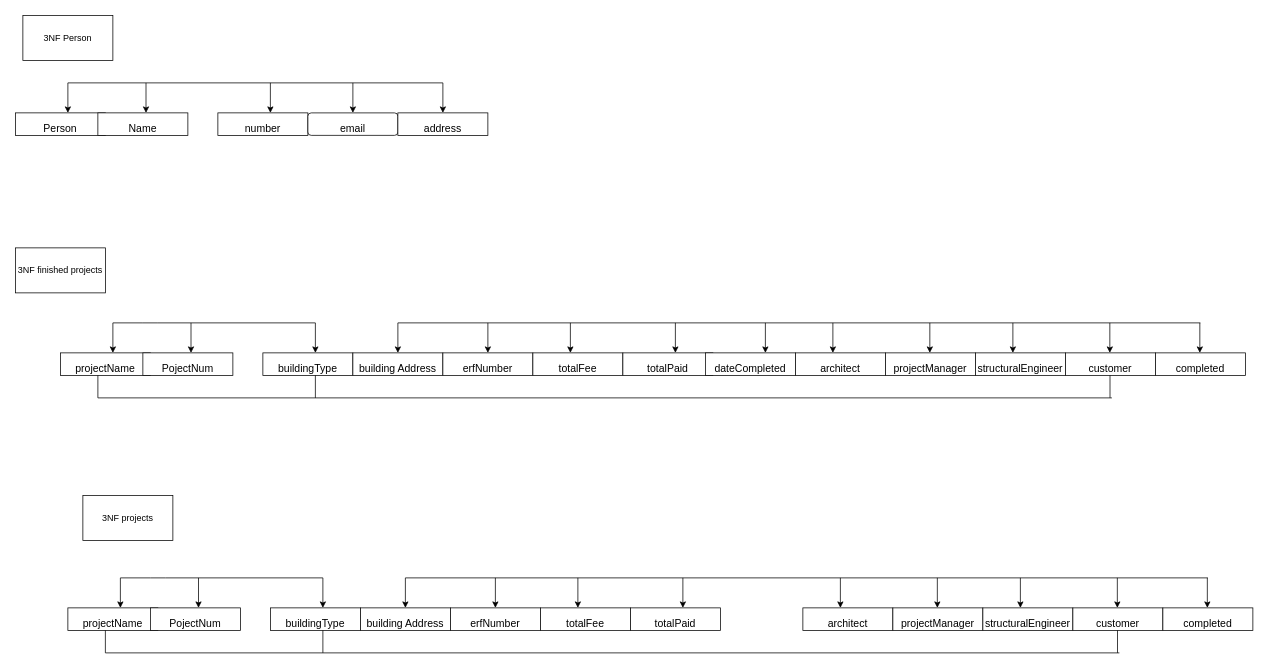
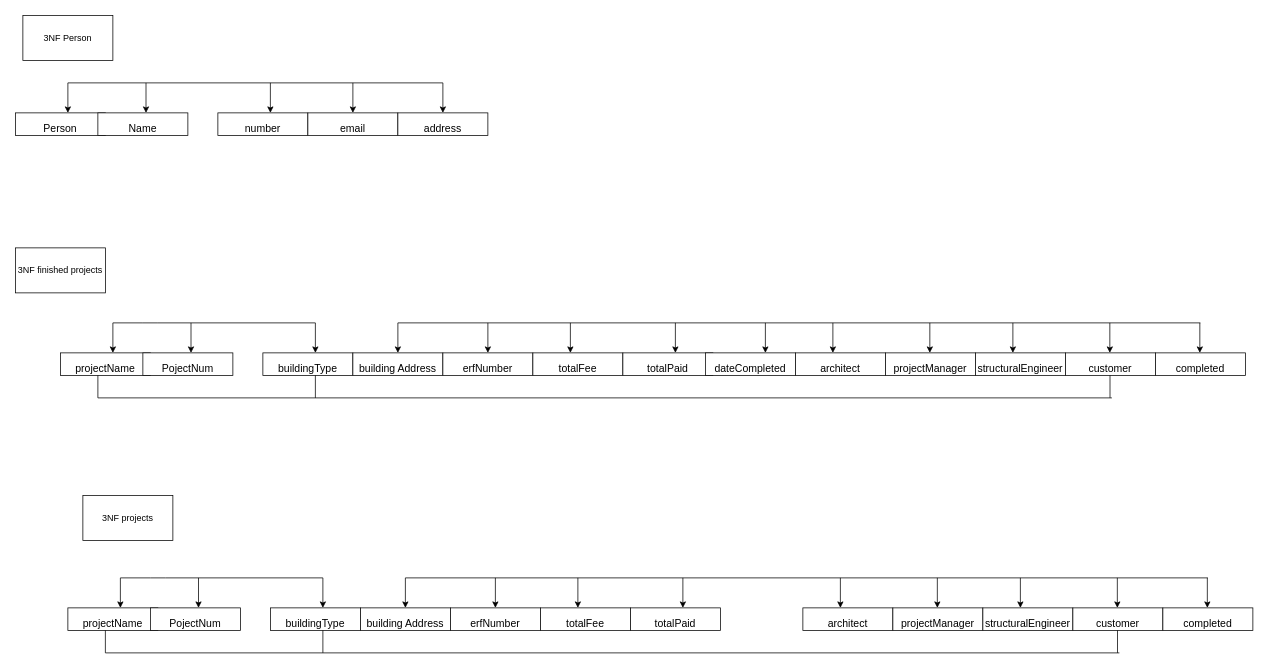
  <mxCell id="0" />
  <mxCell id="1" parent="0" />
  <mxCell id="2" value="3NF Person" style="rounded=0;whiteSpace=wrap;html=1;" parent="1" vertex="1"><mxGeometry x="30" y="20" width="120" height="60" as="geometry" /></mxCell>
  <mxCell id="3" value="&lt;span style=&quot;font-size: 14px&quot;&gt;Person&lt;/span&gt;" style="rounded=0;whiteSpace=wrap;html=1;fontSize=30;" parent="1" vertex="1"><mxGeometry x="20" y="150" width="120" height="30" as="geometry" /></mxCell>
  <mxCell id="4" value="&lt;span style=&quot;font-size: 14px&quot;&gt;Name&lt;/span&gt;" style="rounded=0;whiteSpace=wrap;html=1;fontSize=30;" parent="1" vertex="1"><mxGeometry x="130" y="150" width="120" height="30" as="geometry" /></mxCell>
  <mxCell id="5" value="&lt;span style=&quot;font-size: 14px&quot;&gt;number&lt;/span&gt;" style="rounded=0;whiteSpace=wrap;html=1;fontSize=30;" parent="1" vertex="1"><mxGeometry x="290" y="150" width="120" height="30" as="geometry" /></mxCell>
- <mxCell id="6" value="&lt;span style=&quot;font-size: 14px&quot;&gt;email&lt;/span&gt;" style="whiteSpace=wrap;html=1;fontSize=30;rounded=1;" parent="1" vertex="1"><mxGeometry x="410" y="150" width="120" height="30" as="geometry" /></mxCell>
+ <mxCell id="6" value="&lt;span style=&quot;font-size: 14px&quot;&gt;email&lt;/span&gt;" style="rounded=0;whiteSpace=wrap;html=1;fontSize=30;" parent="1" vertex="1"><mxGeometry x="410" y="150" width="120" height="30" as="geometry" /></mxCell>
  <mxCell id="7" value="&lt;span style=&quot;font-size: 14px&quot;&gt;address&lt;/span&gt;" style="rounded=0;whiteSpace=wrap;html=1;fontSize=30;" parent="1" vertex="1"><mxGeometry x="530" y="150" width="120" height="30" as="geometry" /></mxCell>
  <mxCell id="8" value="" style="endArrow=none;html=1;fontSize=30;" parent="1" edge="1"><mxGeometry width="50" height="50" relative="1" as="geometry"><mxPoint x="90" y="110" as="sourcePoint" /><mxPoint x="590" y="110" as="targetPoint" /></mxGeometry></mxCell>
  <mxCell id="9" value="" style="endArrow=classic;html=1;fontSize=30;entryX=0.5;entryY=0;entryDx=0;entryDy=0;" parent="1" target="6" edge="1"><mxGeometry width="50" height="50" relative="1" as="geometry"><mxPoint x="470" y="110" as="sourcePoint" /><mxPoint x="500" y="170" as="targetPoint" /></mxGeometry></mxCell>
  <mxCell id="10" value="" style="endArrow=classic;html=1;fontSize=30;entryX=0.5;entryY=0;entryDx=0;entryDy=0;" parent="1" target="7" edge="1"><mxGeometry width="50" height="50" relative="1" as="geometry"><mxPoint x="590" y="110" as="sourcePoint" /><mxPoint x="480" y="160" as="targetPoint" /></mxGeometry></mxCell>
  <mxCell id="11" value="" style="endArrow=classic;html=1;fontSize=30;entryX=0.5;entryY=0;entryDx=0;entryDy=0;" parent="1" edge="1"><mxGeometry width="50" height="50" relative="1" as="geometry"><mxPoint x="360" y="110" as="sourcePoint" /><mxPoint x="360" y="150" as="targetPoint" /></mxGeometry></mxCell>
  <mxCell id="12" value="" style="endArrow=classic;html=1;fontSize=30;entryX=0.5;entryY=0;entryDx=0;entryDy=0;" parent="1" edge="1"><mxGeometry width="50" height="50" relative="1" as="geometry"><mxPoint x="194.17" y="110" as="sourcePoint" /><mxPoint x="194.17" y="150" as="targetPoint" /></mxGeometry></mxCell>
  <mxCell id="13" value="" style="endArrow=classic;html=1;fontSize=30;entryX=0.5;entryY=0;entryDx=0;entryDy=0;" parent="1" edge="1"><mxGeometry width="50" height="50" relative="1" as="geometry"><mxPoint x="90" y="110" as="sourcePoint" /><mxPoint x="90" y="150" as="targetPoint" /></mxGeometry></mxCell>
  <mxCell id="14" value="3NF finished projects" style="rounded=0;whiteSpace=wrap;html=1;" parent="1" vertex="1"><mxGeometry x="20" y="330" width="120" height="60" as="geometry" /></mxCell>
  <mxCell id="15" value="&lt;span style=&quot;font-size: 14px&quot;&gt;projectName&lt;/span&gt;" style="rounded=0;whiteSpace=wrap;html=1;fontSize=30;" parent="1" vertex="1"><mxGeometry x="80" y="470" width="120" height="30" as="geometry" /></mxCell>
  <mxCell id="16" value="&lt;span style=&quot;font-size: 14px&quot;&gt;PojectNum&lt;/span&gt;" style="rounded=0;whiteSpace=wrap;html=1;fontSize=30;" parent="1" vertex="1"><mxGeometry x="190" y="470" width="120" height="30" as="geometry" /></mxCell>
  <mxCell id="17" value="&lt;span style=&quot;font-size: 14px&quot;&gt;buildingType&lt;/span&gt;" style="rounded=0;whiteSpace=wrap;html=1;fontSize=30;" parent="1" vertex="1"><mxGeometry x="350" y="470" width="120" height="30" as="geometry" /></mxCell>
  <mxCell id="18" value="&lt;span style=&quot;font-size: 14px&quot;&gt;building Address&lt;/span&gt;" style="rounded=0;whiteSpace=wrap;html=1;fontSize=30;" parent="1" vertex="1"><mxGeometry x="470" y="470" width="120" height="30" as="geometry" /></mxCell>
  <mxCell id="19" value="&lt;span style=&quot;font-size: 14px&quot;&gt;erfNumber&lt;/span&gt;" style="rounded=0;whiteSpace=wrap;html=1;fontSize=30;" parent="1" vertex="1"><mxGeometry x="590" y="470" width="120" height="30" as="geometry" /></mxCell>
  <mxCell id="20" value="&lt;span style=&quot;font-size: 14px&quot;&gt;totalFee&lt;/span&gt;" style="rounded=0;whiteSpace=wrap;html=1;fontSize=30;" parent="1" vertex="1"><mxGeometry x="710" y="470" width="120" height="30" as="geometry" /></mxCell>
  <mxCell id="21" value="&lt;span style=&quot;font-size: 14px&quot;&gt;totalPaid&lt;br&gt;&lt;/span&gt;" style="rounded=0;whiteSpace=wrap;html=1;fontSize=30;" parent="1" vertex="1"><mxGeometry x="830" y="470" width="120" height="30" as="geometry" /></mxCell>
  <mxCell id="22" value="&lt;span style=&quot;font-size: 14px&quot;&gt;dateCompleted&lt;/span&gt;" style="rounded=0;whiteSpace=wrap;html=1;fontSize=30;" parent="1" vertex="1"><mxGeometry x="940" y="470" width="120" height="30" as="geometry" /></mxCell>
  <mxCell id="23" value="" style="endArrow=none;html=1;fontSize=30;" parent="1" edge="1"><mxGeometry width="50" height="50" relative="1" as="geometry"><mxPoint x="530" y="430" as="sourcePoint" /><mxPoint x="1600" y="430" as="targetPoint" /></mxGeometry></mxCell>
  <mxCell id="24" value="" style="endArrow=classic;html=1;fontSize=30;entryX=0.5;entryY=0;entryDx=0;entryDy=0;" parent="1" target="18" edge="1"><mxGeometry width="50" height="50" relative="1" as="geometry"><mxPoint x="530" y="430" as="sourcePoint" /><mxPoint x="560" y="490" as="targetPoint" /></mxGeometry></mxCell>
  <mxCell id="25" value="" style="endArrow=classic;html=1;fontSize=30;entryX=0.5;entryY=0;entryDx=0;entryDy=0;" parent="1" target="19" edge="1"><mxGeometry width="50" height="50" relative="1" as="geometry"><mxPoint x="650" y="430" as="sourcePoint" /><mxPoint x="540" y="480" as="targetPoint" /></mxGeometry></mxCell>
  <mxCell id="26" value="" style="endArrow=classic;html=1;fontSize=30;entryX=0.5;entryY=0;entryDx=0;entryDy=0;" parent="1" edge="1"><mxGeometry width="50" height="50" relative="1" as="geometry"><mxPoint x="420" y="430" as="sourcePoint" /><mxPoint x="420" y="470" as="targetPoint" /></mxGeometry></mxCell>
  <mxCell id="27" value="" style="endArrow=classic;html=1;fontSize=30;entryX=0.5;entryY=0;entryDx=0;entryDy=0;" parent="1" edge="1"><mxGeometry width="50" height="50" relative="1" as="geometry"><mxPoint x="760" y="430" as="sourcePoint" /><mxPoint x="760" y="470" as="targetPoint" /></mxGeometry></mxCell>
  <mxCell id="28" value="" style="endArrow=classic;html=1;fontSize=30;entryX=0.5;entryY=0;entryDx=0;entryDy=0;" parent="1" edge="1"><mxGeometry width="50" height="50" relative="1" as="geometry"><mxPoint x="900" y="430" as="sourcePoint" /><mxPoint x="900" y="470" as="targetPoint" /></mxGeometry></mxCell>
  <mxCell id="29" value="" style="endArrow=classic;html=1;fontSize=30;entryX=0.5;entryY=0;entryDx=0;entryDy=0;" parent="1" edge="1"><mxGeometry width="50" height="50" relative="1" as="geometry"><mxPoint x="1020" y="430" as="sourcePoint" /><mxPoint x="1020" y="470" as="targetPoint" /></mxGeometry></mxCell>
  <mxCell id="30" value="" style="endArrow=classic;html=1;fontSize=30;entryX=0.5;entryY=0;entryDx=0;entryDy=0;" parent="1" edge="1"><mxGeometry width="50" height="50" relative="1" as="geometry"><mxPoint x="254.17" y="430" as="sourcePoint" /><mxPoint x="254.17" y="470" as="targetPoint" /></mxGeometry></mxCell>
  <mxCell id="31" value="" style="endArrow=classic;html=1;fontSize=30;entryX=0.5;entryY=0;entryDx=0;entryDy=0;" parent="1" edge="1"><mxGeometry width="50" height="50" relative="1" as="geometry"><mxPoint x="150" y="430" as="sourcePoint" /><mxPoint x="150" y="470" as="targetPoint" /></mxGeometry></mxCell>
  <mxCell id="32" value="" style="endArrow=none;html=1;fontSize=30;entryX=0.396;entryY=1.064;entryDx=0;entryDy=0;entryPerimeter=0;" parent="1" edge="1"><mxGeometry width="50" height="50" relative="1" as="geometry"><mxPoint x="130" y="530" as="sourcePoint" /><mxPoint x="130" y="500" as="targetPoint" /></mxGeometry></mxCell>
  <mxCell id="33" value="&lt;span style=&quot;font-size: 14px&quot;&gt;architect&lt;/span&gt;" style="rounded=0;whiteSpace=wrap;html=1;fontSize=30;" parent="1" vertex="1"><mxGeometry x="1060" y="470" width="120" height="30" as="geometry" /></mxCell>
  <mxCell id="34" value="&lt;span style=&quot;font-size: 14px&quot;&gt;projectManager&lt;br&gt;&lt;/span&gt;" style="rounded=0;whiteSpace=wrap;html=1;fontSize=30;" parent="1" vertex="1"><mxGeometry x="1180" y="470" width="120" height="30" as="geometry" /></mxCell>
  <mxCell id="35" value="&lt;span style=&quot;font-size: 14px&quot;&gt;structuralEngineer&lt;/span&gt;" style="rounded=0;whiteSpace=wrap;html=1;fontSize=30;" parent="1" vertex="1"><mxGeometry x="1300" y="470" width="120" height="30" as="geometry" /></mxCell>
  <mxCell id="36" value="&lt;span style=&quot;font-size: 14px&quot;&gt;customer&lt;/span&gt;" style="rounded=0;whiteSpace=wrap;html=1;fontSize=30;" parent="1" vertex="1"><mxGeometry x="1420" y="470" width="120" height="30" as="geometry" /></mxCell>
  <mxCell id="37" value="&lt;span style=&quot;font-size: 14px&quot;&gt;completed&lt;/span&gt;" style="rounded=0;whiteSpace=wrap;html=1;fontSize=30;" parent="1" vertex="1"><mxGeometry x="1540" y="470" width="120" height="30" as="geometry" /></mxCell>
  <mxCell id="38" value="" style="endArrow=classic;html=1;fontSize=30;entryX=0.5;entryY=0;entryDx=0;entryDy=0;" parent="1" edge="1"><mxGeometry width="50" height="50" relative="1" as="geometry"><mxPoint x="1599.29" y="430" as="sourcePoint" /><mxPoint x="1599.29" y="470" as="targetPoint" /></mxGeometry></mxCell>
  <mxCell id="39" value="" style="endArrow=classic;html=1;fontSize=30;entryX=0.5;entryY=0;entryDx=0;entryDy=0;" parent="1" edge="1"><mxGeometry width="50" height="50" relative="1" as="geometry"><mxPoint x="1239.29" y="430" as="sourcePoint" /><mxPoint x="1239.29" y="470" as="targetPoint" /></mxGeometry></mxCell>
  <mxCell id="40" value="" style="endArrow=classic;html=1;fontSize=30;entryX=0.5;entryY=0;entryDx=0;entryDy=0;" parent="1" edge="1"><mxGeometry width="50" height="50" relative="1" as="geometry"><mxPoint x="1350" y="430" as="sourcePoint" /><mxPoint x="1350" y="470" as="targetPoint" /></mxGeometry></mxCell>
  <mxCell id="41" value="" style="endArrow=classic;html=1;fontSize=30;entryX=0.5;entryY=0;entryDx=0;entryDy=0;" parent="1" edge="1"><mxGeometry width="50" height="50" relative="1" as="geometry"><mxPoint x="1479.29" y="430" as="sourcePoint" /><mxPoint x="1479.29" y="470" as="targetPoint" /></mxGeometry></mxCell>
  <mxCell id="42" value="" style="endArrow=classic;html=1;fontSize=30;entryX=0.5;entryY=0;entryDx=0;entryDy=0;" parent="1" edge="1"><mxGeometry width="50" height="50" relative="1" as="geometry"><mxPoint x="1110" y="430" as="sourcePoint" /><mxPoint x="1110" y="470" as="targetPoint" /></mxGeometry></mxCell>
  <mxCell id="43" value="" style="endArrow=none;html=1;fontSize=30;" parent="1" edge="1"><mxGeometry width="50" height="50" relative="1" as="geometry"><mxPoint x="150" y="430" as="sourcePoint" /><mxPoint x="420" y="430" as="targetPoint" /><Array as="points"><mxPoint x="200" y="430" /></Array></mxGeometry></mxCell>
  <mxCell id="44" value="" style="endArrow=none;html=1;fontSize=30;entryX=0.396;entryY=1.064;entryDx=0;entryDy=0;entryPerimeter=0;" parent="1" edge="1"><mxGeometry width="50" height="50" relative="1" as="geometry"><mxPoint x="420" y="530" as="sourcePoint" /><mxPoint x="420" y="500" as="targetPoint" /></mxGeometry></mxCell>
  <mxCell id="45" value="" style="endArrow=none;html=1;fontSize=30;entryX=0.396;entryY=1.064;entryDx=0;entryDy=0;entryPerimeter=0;" parent="1" edge="1"><mxGeometry width="50" height="50" relative="1" as="geometry"><mxPoint x="1479.5" y="530" as="sourcePoint" /><mxPoint x="1479.5" y="500" as="targetPoint" /></mxGeometry></mxCell>
  <mxCell id="46" value="" style="endArrow=none;html=1;fontSize=30;" parent="1" edge="1"><mxGeometry width="50" height="50" relative="1" as="geometry"><mxPoint x="1482" y="530" as="sourcePoint" /><mxPoint x="130" y="530" as="targetPoint" /></mxGeometry></mxCell>
  <mxCell id="47" value="3NF projects" style="rounded=0;whiteSpace=wrap;html=1;" parent="1" vertex="1"><mxGeometry x="110" y="660" width="120" height="60" as="geometry" /></mxCell>
  <mxCell id="48" value="&lt;span style=&quot;font-size: 14px&quot;&gt;projectName&lt;/span&gt;" style="rounded=0;whiteSpace=wrap;html=1;fontSize=30;" parent="1" vertex="1"><mxGeometry x="90" y="810" width="120" height="30" as="geometry" /></mxCell>
  <mxCell id="49" value="&lt;span style=&quot;font-size: 14px&quot;&gt;PojectNum&lt;/span&gt;" style="rounded=0;whiteSpace=wrap;html=1;fontSize=30;" parent="1" vertex="1"><mxGeometry x="200" y="810" width="120" height="30" as="geometry" /></mxCell>
  <mxCell id="50" value="&lt;span style=&quot;font-size: 14px&quot;&gt;buildingType&lt;/span&gt;" style="rounded=0;whiteSpace=wrap;html=1;fontSize=30;" parent="1" vertex="1"><mxGeometry x="360" y="810" width="120" height="30" as="geometry" /></mxCell>
  <mxCell id="51" value="&lt;span style=&quot;font-size: 14px&quot;&gt;building Address&lt;/span&gt;" style="rounded=0;whiteSpace=wrap;html=1;fontSize=30;" parent="1" vertex="1"><mxGeometry x="480" y="810" width="120" height="30" as="geometry" /></mxCell>
  <mxCell id="52" value="&lt;span style=&quot;font-size: 14px&quot;&gt;erfNumber&lt;/span&gt;" style="rounded=0;whiteSpace=wrap;html=1;fontSize=30;" parent="1" vertex="1"><mxGeometry x="600" y="810" width="120" height="30" as="geometry" /></mxCell>
  <mxCell id="53" value="&lt;span style=&quot;font-size: 14px&quot;&gt;totalFee&lt;/span&gt;" style="rounded=0;whiteSpace=wrap;html=1;fontSize=30;" parent="1" vertex="1"><mxGeometry x="720" y="810" width="120" height="30" as="geometry" /></mxCell>
  <mxCell id="54" value="&lt;span style=&quot;font-size: 14px&quot;&gt;totalPaid&lt;br&gt;&lt;/span&gt;" style="rounded=0;whiteSpace=wrap;html=1;fontSize=30;" parent="1" vertex="1"><mxGeometry x="840" y="810" width="120" height="30" as="geometry" /></mxCell>
  <mxCell id="55" value="" style="endArrow=none;html=1;fontSize=30;" parent="1" edge="1"><mxGeometry width="50" height="50" relative="1" as="geometry"><mxPoint x="540" y="770" as="sourcePoint" /><mxPoint x="1610" y="770" as="targetPoint" /></mxGeometry></mxCell>
  <mxCell id="56" value="" style="endArrow=classic;html=1;fontSize=30;entryX=0.5;entryY=0;entryDx=0;entryDy=0;" parent="1" target="51" edge="1"><mxGeometry width="50" height="50" relative="1" as="geometry"><mxPoint x="540" y="770" as="sourcePoint" /><mxPoint x="570" y="830" as="targetPoint" /></mxGeometry></mxCell>
  <mxCell id="57" value="" style="endArrow=classic;html=1;fontSize=30;entryX=0.5;entryY=0;entryDx=0;entryDy=0;" parent="1" target="52" edge="1"><mxGeometry width="50" height="50" relative="1" as="geometry"><mxPoint x="660" y="770" as="sourcePoint" /><mxPoint x="550" y="820" as="targetPoint" /></mxGeometry></mxCell>
  <mxCell id="58" value="" style="endArrow=classic;html=1;fontSize=30;entryX=0.5;entryY=0;entryDx=0;entryDy=0;" parent="1" edge="1"><mxGeometry width="50" height="50" relative="1" as="geometry"><mxPoint x="430" y="770" as="sourcePoint" /><mxPoint x="430" y="810" as="targetPoint" /></mxGeometry></mxCell>
  <mxCell id="59" value="" style="endArrow=classic;html=1;fontSize=30;entryX=0.5;entryY=0;entryDx=0;entryDy=0;" parent="1" edge="1"><mxGeometry width="50" height="50" relative="1" as="geometry"><mxPoint x="770" y="770" as="sourcePoint" /><mxPoint x="770" y="810" as="targetPoint" /></mxGeometry></mxCell>
  <mxCell id="60" value="" style="endArrow=classic;html=1;fontSize=30;entryX=0.5;entryY=0;entryDx=0;entryDy=0;" parent="1" edge="1"><mxGeometry width="50" height="50" relative="1" as="geometry"><mxPoint x="910" y="770" as="sourcePoint" /><mxPoint x="910" y="810" as="targetPoint" /></mxGeometry></mxCell>
  <mxCell id="61" value="" style="endArrow=classic;html=1;fontSize=30;entryX=0.5;entryY=0;entryDx=0;entryDy=0;" parent="1" edge="1"><mxGeometry width="50" height="50" relative="1" as="geometry"><mxPoint x="264.17" y="770" as="sourcePoint" /><mxPoint x="264.17" y="810" as="targetPoint" /></mxGeometry></mxCell>
  <mxCell id="62" value="" style="endArrow=classic;html=1;fontSize=30;entryX=0.5;entryY=0;entryDx=0;entryDy=0;" parent="1" edge="1"><mxGeometry width="50" height="50" relative="1" as="geometry"><mxPoint x="160" y="770" as="sourcePoint" /><mxPoint x="160" y="810" as="targetPoint" /></mxGeometry></mxCell>
  <mxCell id="63" value="" style="endArrow=none;html=1;fontSize=30;entryX=0.396;entryY=1.064;entryDx=0;entryDy=0;entryPerimeter=0;" parent="1" edge="1"><mxGeometry width="50" height="50" relative="1" as="geometry"><mxPoint x="140" y="870" as="sourcePoint" /><mxPoint x="140" y="840" as="targetPoint" /></mxGeometry></mxCell>
  <mxCell id="64" value="&lt;span style=&quot;font-size: 14px&quot;&gt;architect&lt;/span&gt;" style="rounded=0;whiteSpace=wrap;html=1;fontSize=30;" parent="1" vertex="1"><mxGeometry x="1070" y="810" width="120" height="30" as="geometry" /></mxCell>
  <mxCell id="65" value="&lt;span style=&quot;font-size: 14px&quot;&gt;projectManager&lt;br&gt;&lt;/span&gt;" style="rounded=0;whiteSpace=wrap;html=1;fontSize=30;" parent="1" vertex="1"><mxGeometry x="1190" y="810" width="120" height="30" as="geometry" /></mxCell>
  <mxCell id="66" value="&lt;span style=&quot;font-size: 14px&quot;&gt;structuralEngineer&lt;/span&gt;" style="rounded=0;whiteSpace=wrap;html=1;fontSize=30;" parent="1" vertex="1"><mxGeometry x="1310" y="810" width="120" height="30" as="geometry" /></mxCell>
  <mxCell id="67" value="&lt;span style=&quot;font-size: 14px&quot;&gt;customer&lt;/span&gt;" style="rounded=0;whiteSpace=wrap;html=1;fontSize=30;" parent="1" vertex="1"><mxGeometry x="1430" y="810" width="120" height="30" as="geometry" /></mxCell>
  <mxCell id="68" value="&lt;span style=&quot;font-size: 14px&quot;&gt;completed&lt;/span&gt;" style="rounded=0;whiteSpace=wrap;html=1;fontSize=30;" parent="1" vertex="1"><mxGeometry x="1550" y="810" width="120" height="30" as="geometry" /></mxCell>
  <mxCell id="69" value="" style="endArrow=classic;html=1;fontSize=30;entryX=0.5;entryY=0;entryDx=0;entryDy=0;" parent="1" edge="1"><mxGeometry width="50" height="50" relative="1" as="geometry"><mxPoint x="1609.29" y="770" as="sourcePoint" /><mxPoint x="1609.29" y="810" as="targetPoint" /></mxGeometry></mxCell>
  <mxCell id="70" value="" style="endArrow=classic;html=1;fontSize=30;entryX=0.5;entryY=0;entryDx=0;entryDy=0;" parent="1" edge="1"><mxGeometry width="50" height="50" relative="1" as="geometry"><mxPoint x="1249.29" y="770" as="sourcePoint" /><mxPoint x="1249.29" y="810" as="targetPoint" /></mxGeometry></mxCell>
  <mxCell id="71" value="" style="endArrow=classic;html=1;fontSize=30;entryX=0.5;entryY=0;entryDx=0;entryDy=0;" parent="1" edge="1"><mxGeometry width="50" height="50" relative="1" as="geometry"><mxPoint x="1360" y="770" as="sourcePoint" /><mxPoint x="1360" y="810" as="targetPoint" /></mxGeometry></mxCell>
  <mxCell id="72" value="" style="endArrow=classic;html=1;fontSize=30;entryX=0.5;entryY=0;entryDx=0;entryDy=0;" parent="1" edge="1"><mxGeometry width="50" height="50" relative="1" as="geometry"><mxPoint x="1489.29" y="770" as="sourcePoint" /><mxPoint x="1489.29" y="810" as="targetPoint" /></mxGeometry></mxCell>
  <mxCell id="73" value="" style="endArrow=classic;html=1;fontSize=30;entryX=0.5;entryY=0;entryDx=0;entryDy=0;" parent="1" edge="1"><mxGeometry width="50" height="50" relative="1" as="geometry"><mxPoint x="1120" y="770" as="sourcePoint" /><mxPoint x="1120" y="810" as="targetPoint" /></mxGeometry></mxCell>
  <mxCell id="74" value="" style="endArrow=none;html=1;fontSize=30;" parent="1" edge="1"><mxGeometry width="50" height="50" relative="1" as="geometry"><mxPoint x="160" y="770" as="sourcePoint" /><mxPoint x="430" y="770" as="targetPoint" /><Array as="points"><mxPoint x="210" y="770" /></Array></mxGeometry></mxCell>
  <mxCell id="75" value="" style="endArrow=none;html=1;fontSize=30;entryX=0.396;entryY=1.064;entryDx=0;entryDy=0;entryPerimeter=0;" parent="1" edge="1"><mxGeometry width="50" height="50" relative="1" as="geometry"><mxPoint x="430" y="870" as="sourcePoint" /><mxPoint x="430" y="840" as="targetPoint" /></mxGeometry></mxCell>
  <mxCell id="76" value="" style="endArrow=none;html=1;fontSize=30;entryX=0.396;entryY=1.064;entryDx=0;entryDy=0;entryPerimeter=0;" parent="1" edge="1"><mxGeometry width="50" height="50" relative="1" as="geometry"><mxPoint x="1489.5" y="870" as="sourcePoint" /><mxPoint x="1489.5" y="840" as="targetPoint" /></mxGeometry></mxCell>
  <mxCell id="77" value="" style="endArrow=none;html=1;fontSize=30;" parent="1" edge="1"><mxGeometry width="50" height="50" relative="1" as="geometry"><mxPoint x="1492" y="870" as="sourcePoint" /><mxPoint x="140" y="870" as="targetPoint" /></mxGeometry></mxCell>
